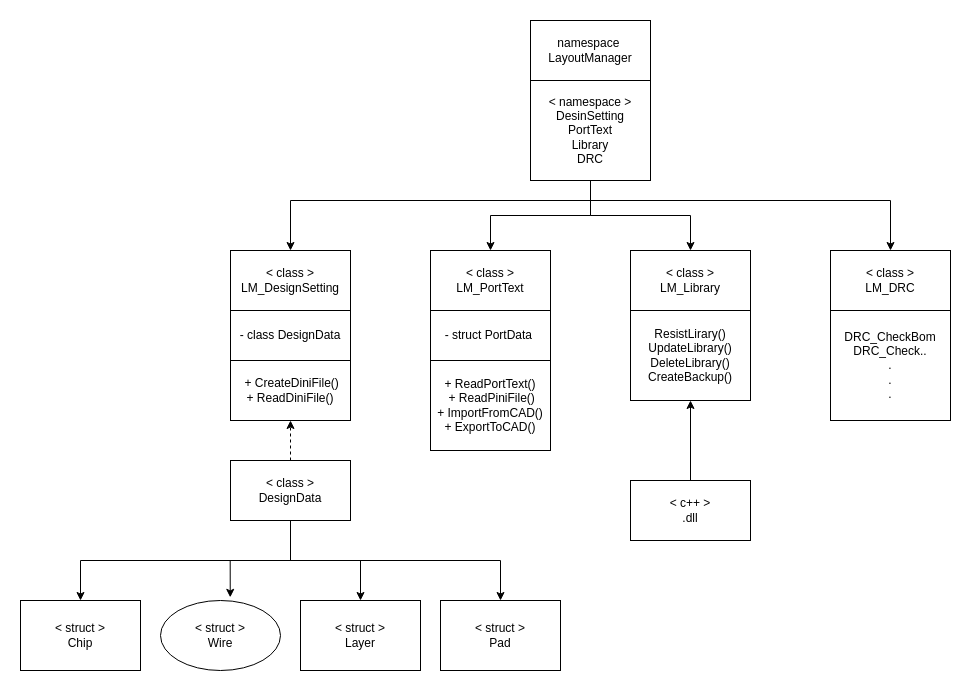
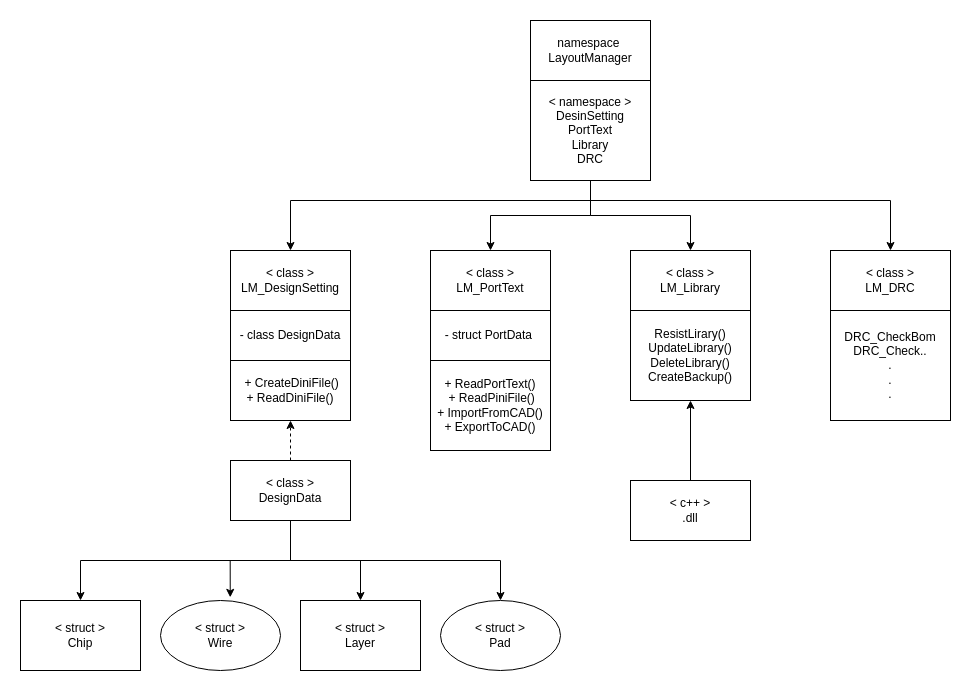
  <mxCell id="0" />
  <mxCell id="1" parent="0" />
  <mxCell id="2" style="edgeStyle=orthogonalEdgeStyle;rounded=0;orthogonalLoop=1;jettySize=auto;html=1;exitX=0.5;exitY=1;exitDx=0;exitDy=0;entryX=0.5;entryY=0;entryDx=0;entryDy=0;" edge="1" parent="1" source="6" target="7"><mxGeometry relative="1" as="geometry"><Array as="points"><mxPoint x="590" y="200" /><mxPoint x="290" y="200" /></Array></mxGeometry></mxCell>
  <mxCell id="3" style="edgeStyle=orthogonalEdgeStyle;rounded=0;orthogonalLoop=1;jettySize=auto;html=1;exitX=0.5;exitY=1;exitDx=0;exitDy=0;" edge="1" parent="1" source="6" target="8"><mxGeometry relative="1" as="geometry" /></mxCell>
  <mxCell id="4" style="edgeStyle=orthogonalEdgeStyle;rounded=0;orthogonalLoop=1;jettySize=auto;html=1;exitX=0.5;exitY=1;exitDx=0;exitDy=0;" edge="1" parent="1" source="6" target="9"><mxGeometry relative="1" as="geometry" /></mxCell>
  <mxCell id="5" style="edgeStyle=orthogonalEdgeStyle;rounded=0;orthogonalLoop=1;jettySize=auto;html=1;exitX=0.5;exitY=1;exitDx=0;exitDy=0;" edge="1" parent="1" source="6" target="10"><mxGeometry relative="1" as="geometry"><Array as="points"><mxPoint x="590" y="200" /><mxPoint x="890" y="200" /></Array></mxGeometry></mxCell>
  <mxCell id="6" value="&amp;lt; namespace &amp;gt;&lt;br&gt;DesinSetting&lt;br&gt;PortText&lt;br&gt;Library&lt;br&gt;DRC" style="rounded=0;whiteSpace=wrap;html=1;" vertex="1" parent="1"><mxGeometry x="530" y="80" width="120" height="100" as="geometry" /></mxCell>
  <mxCell id="7" value="&amp;lt; class &amp;gt;&lt;br&gt;LM_DesignSetting" style="rounded=0;whiteSpace=wrap;html=1;" vertex="1" parent="1"><mxGeometry x="230" y="250" width="120" height="60" as="geometry" /></mxCell>
  <mxCell id="8" value="&amp;lt; class &amp;gt;&lt;br&gt;LM_PortText" style="rounded=0;whiteSpace=wrap;html=1;" vertex="1" parent="1"><mxGeometry x="430" y="250" width="120" height="60" as="geometry" /></mxCell>
  <mxCell id="9" value="&amp;lt; class &amp;gt;&lt;br&gt;LM_Library" style="rounded=0;whiteSpace=wrap;html=1;" vertex="1" parent="1"><mxGeometry x="630" y="250" width="120" height="60" as="geometry" /></mxCell>
  <mxCell id="10" value="&amp;lt; class &amp;gt;&lt;br&gt;LM_DRC" style="rounded=0;whiteSpace=wrap;html=1;" vertex="1" parent="1"><mxGeometry x="830" y="250" width="120" height="60" as="geometry" /></mxCell>
  <mxCell id="11" value="- struct PortData&amp;nbsp;" style="rounded=0;whiteSpace=wrap;html=1;" vertex="1" parent="1"><mxGeometry x="430" y="310" width="120" height="50" as="geometry" /></mxCell>
  <mxCell id="12" value="- class DesignData" style="rounded=0;whiteSpace=wrap;html=1;" vertex="1" parent="1"><mxGeometry x="230" y="310" width="120" height="50" as="geometry" /></mxCell>
  <mxCell id="13" value="ResistLirary()&lt;br&gt;UpdateLibrary()&lt;br&gt;DeleteLibrary()&lt;br&gt;CreateBackup()" style="rounded=0;whiteSpace=wrap;html=1;" vertex="1" parent="1"><mxGeometry x="630" y="310" width="120" height="90" as="geometry" /></mxCell>
  <mxCell id="14" value="DRC_CheckBom&lt;br&gt;DRC_Check..&lt;br&gt;.&lt;br&gt;.&lt;br&gt;." style="rounded=0;whiteSpace=wrap;html=1;" vertex="1" parent="1"><mxGeometry x="830" y="310" width="120" height="110" as="geometry" /></mxCell>
  <mxCell id="15" value="namespace&amp;nbsp;&lt;br&gt;LayoutManager" style="rounded=0;whiteSpace=wrap;html=1;" vertex="1" parent="1"><mxGeometry x="530" y="20" width="120" height="60" as="geometry" /></mxCell>
  <mxCell id="16" value="&amp;nbsp;+ CreateDiniFile()&lt;br&gt;+ ReadDiniFile()" style="rounded=0;whiteSpace=wrap;html=1;" vertex="1" parent="1"><mxGeometry x="230" y="360" width="120" height="60" as="geometry" /></mxCell>
  <mxCell id="17" value="+ ReadPortText()&lt;br&gt;&amp;nbsp;+ ReadPiniFile()&lt;br&gt;+ ImportFromCAD()&lt;br&gt;+ ExportToCAD()&lt;br&gt;" style="rounded=0;whiteSpace=wrap;html=1;" vertex="1" parent="1"><mxGeometry x="430" y="360" width="120" height="90" as="geometry" /></mxCell>
  <mxCell id="18" value="" style="edgeStyle=orthogonalEdgeStyle;rounded=0;orthogonalLoop=1;jettySize=auto;html=1;" edge="1" parent="1" source="23" target="26"><mxGeometry relative="1" as="geometry" /></mxCell>
  <mxCell id="19" style="edgeStyle=orthogonalEdgeStyle;rounded=0;orthogonalLoop=1;jettySize=auto;html=1;exitX=0.5;exitY=1;exitDx=0;exitDy=0;entryX=0.581;entryY=-0.045;entryDx=0;entryDy=0;entryPerimeter=0;" edge="1" parent="1" source="23" target="25"><mxGeometry relative="1" as="geometry" /></mxCell>
  <mxCell id="20" style="edgeStyle=orthogonalEdgeStyle;rounded=0;orthogonalLoop=1;jettySize=auto;html=1;exitX=0.5;exitY=1;exitDx=0;exitDy=0;entryX=0.5;entryY=0;entryDx=0;entryDy=0;" edge="1" parent="1" source="23" target="24"><mxGeometry relative="1" as="geometry" /></mxCell>
  <mxCell id="21" style="edgeStyle=orthogonalEdgeStyle;rounded=0;orthogonalLoop=1;jettySize=auto;html=1;exitX=0.5;exitY=1;exitDx=0;exitDy=0;entryX=0.5;entryY=0;entryDx=0;entryDy=0;" edge="1" parent="1" source="23" target="27"><mxGeometry relative="1" as="geometry" /></mxCell>
  <mxCell id="22" value="" style="edgeStyle=orthogonalEdgeStyle;rounded=0;orthogonalLoop=1;jettySize=auto;html=1;dashed=1;" edge="1" parent="1" source="23" target="16"><mxGeometry relative="1" as="geometry" /></mxCell>
  <mxCell id="23" value="&amp;lt; class &amp;gt;&lt;br&gt;DesignData" style="rounded=0;whiteSpace=wrap;html=1;" vertex="1" parent="1"><mxGeometry x="230" y="460" width="120" height="60" as="geometry" /></mxCell>
  <mxCell id="24" value="&amp;lt; struct &amp;gt;&lt;br&gt;Chip" style="rounded=0;whiteSpace=wrap;html=1;" vertex="1" parent="1"><mxGeometry x="20" y="600" width="120" height="70" as="geometry" /></mxCell>
  <mxCell id="25" value="&amp;lt; struct &amp;gt;&lt;br style=&quot;border-color: var(--border-color);&quot;&gt;Wire" style="ellipse;whiteSpace=wrap;html=1;" vertex="1" parent="1"><mxGeometry x="160" y="600" width="120" height="70" as="geometry" /></mxCell>
  <mxCell id="26" value="&amp;lt; struct &amp;gt;&lt;br style=&quot;border-color: var(--border-color);&quot;&gt;Layer" style="rounded=0;whiteSpace=wrap;html=1;" vertex="1" parent="1"><mxGeometry x="300" y="600" width="120" height="70" as="geometry" /></mxCell>
- <mxCell id="27" value="&amp;lt; struct &amp;gt;&lt;br style=&quot;border-color: var(--border-color);&quot;&gt;Pad" style="rounded=0;whiteSpace=wrap;html=1;" vertex="1" parent="1"><mxGeometry x="440" y="600" width="120" height="70" as="geometry" /></mxCell>
+ <mxCell id="27" value="&amp;lt; struct &amp;gt;&lt;br style=&quot;border-color: var(--border-color);&quot;&gt;Pad" style="ellipse;whiteSpace=wrap;html=1;" vertex="1" parent="1"><mxGeometry x="440" y="600" width="120" height="70" as="geometry" /></mxCell>
  <mxCell id="28" value="&amp;lt; c++ &amp;gt;&lt;br&gt;.dll" style="rounded=0;whiteSpace=wrap;html=1;" vertex="1" parent="1"><mxGeometry x="630" y="480" width="120" height="60" as="geometry" /></mxCell>
  <mxCell id="29" value="" style="endArrow=classic;html=1;rounded=0;exitX=0.5;exitY=0;exitDx=0;exitDy=0;entryX=0.5;entryY=1;entryDx=0;entryDy=0;" edge="1" parent="1" source="28" target="13"><mxGeometry width="50" height="50" relative="1" as="geometry"><mxPoint x="645" y="450" as="sourcePoint" /><mxPoint x="685" y="410" as="targetPoint" /></mxGeometry></mxCell>
